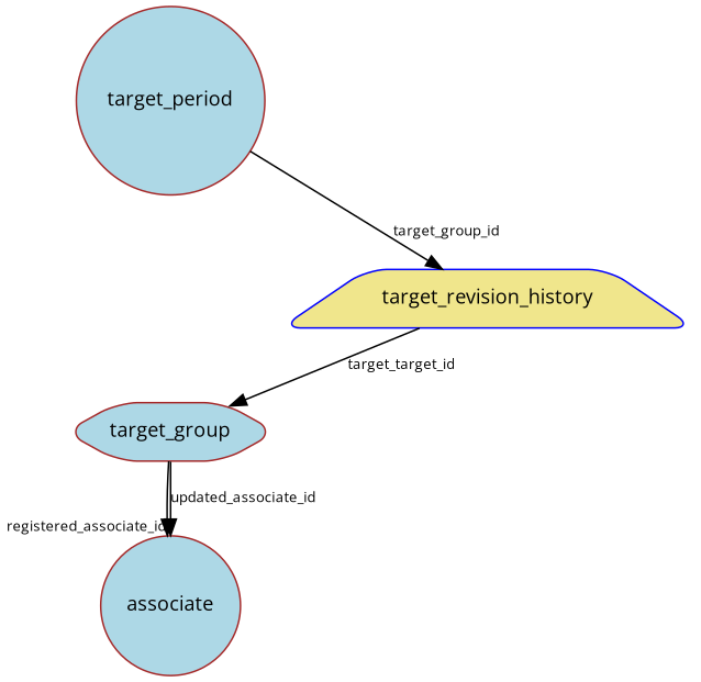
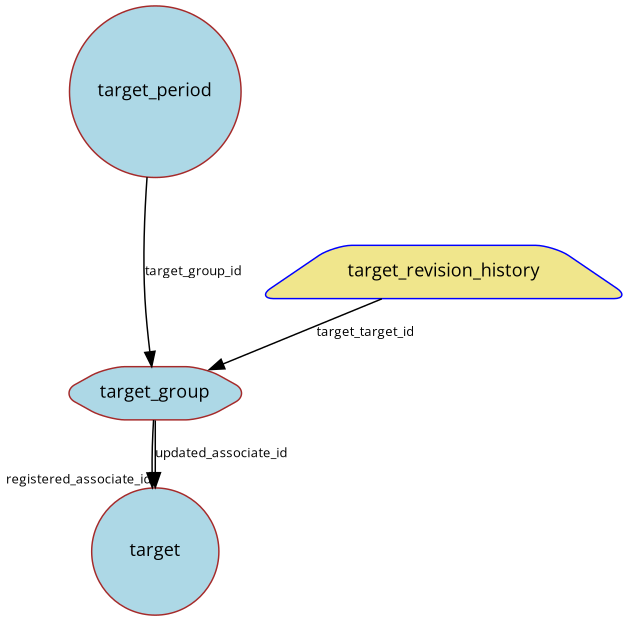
  digraph {
    fontname="Open Sans"
    node [color=brown fillcolor=lightblue fontname="Open Sans" fontsize=12 shape=circle style="rounded, filled,filled"]
    edge [fontname="Open Sans" fontsize=9]
    target_group [shape=hexagon]
-   associate
+   associate [label=target]
    target_period
    target_revision_history [color=blue fillcolor=khaki shape=trapezium]
    target_group -> associate [headlabel=registered_associate_id]
    target_group -> associate [label=updated_associate_id]
-   target_period -> target_revision_history [label=target_group_id]
+   target_period -> target_group [label=target_group_id]
    target_revision_history -> target_group [label=target_target_id]
  }
